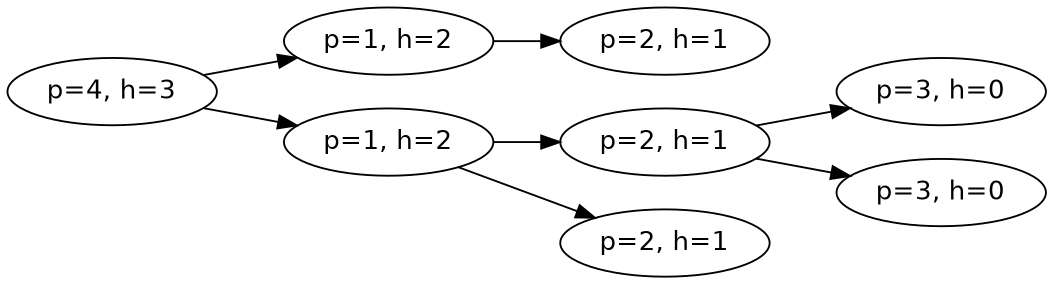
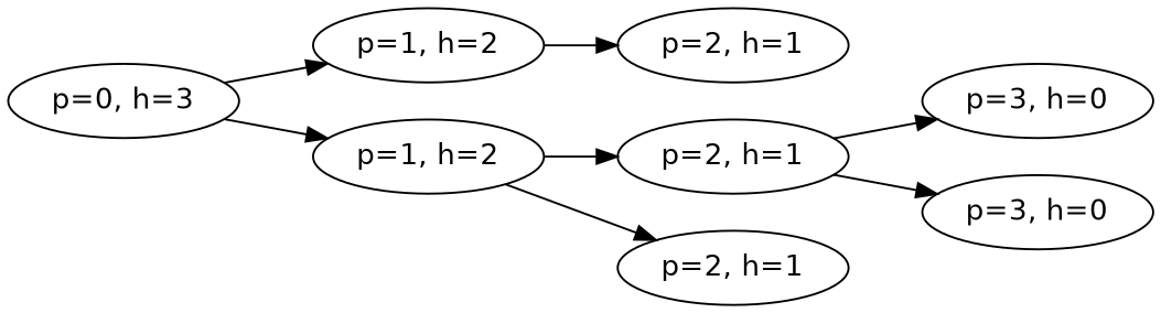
  digraph {
    rankdir=LR
    fontname="DejaVu Sans"
    node [fontname="DejaVu Sans"]
    edge [fontname="DejaVu Sans"]
-   n1 [label="p=4, h=3"]
+   n1 [label="p=0, h=3"]
    n2 [label="p=1, h=2"]
    n3 [label="p=1, h=2"]
    n4 [label="p=2, h=1"]
    n5 [label="p=2, h=1"]
    n6 [label="p=2, h=1"]
    n7 [label="p=3, h=0"]
    n8 [label="p=3, h=0"]
    n1 -> n2
    n1 -> n3
    n2 -> n4
    n3 -> n5
    n3 -> n6
    n5 -> n7
    n5 -> n8
  }
